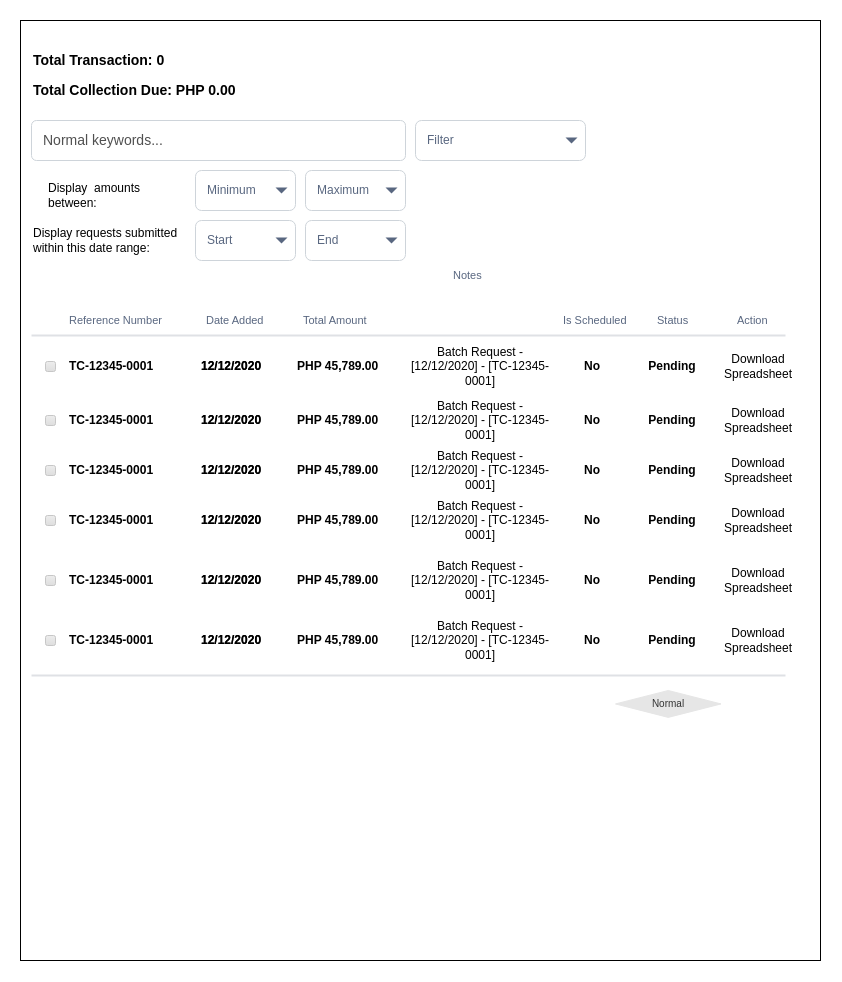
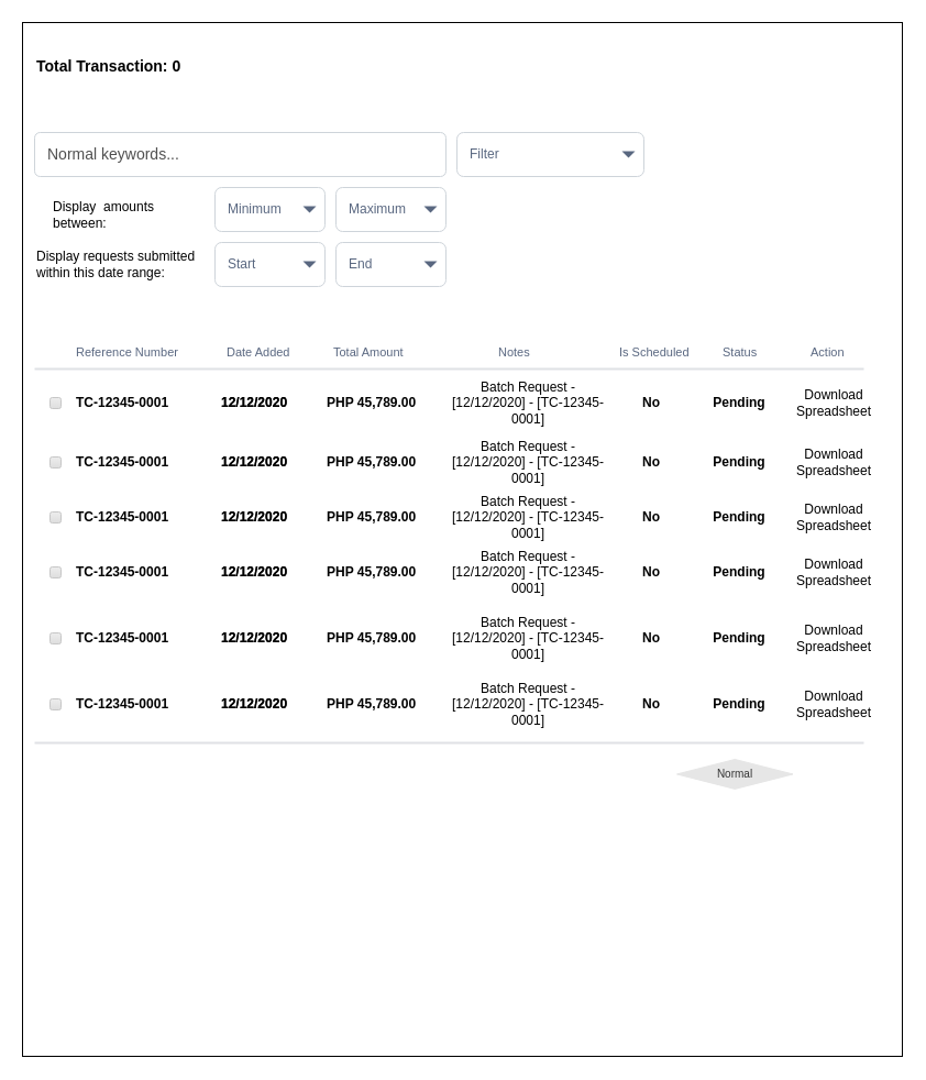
  <mxCell id="0" />
  <mxCell id="1" parent="0" />
  <mxCell id="2" value="" style="rounded=0;whiteSpace=wrap;html=1;" vertex="1" parent="1"><mxGeometry x="20" y="20" width="800" height="940" as="geometry" /></mxCell>
  <mxCell id="3" value="Filter" style="rounded=1;html=1;fontColor=#596780;align=left;fontSize=12;spacingLeft=10;strokeColor=#CED4DA;fillColor=none;" vertex="1" parent="1"><mxGeometry x="415" y="120" width="170" height="40" as="geometry" /></mxCell>
  <mxCell id="4" value="" style="shape=triangle;direction=south;fillColor=#596780;strokeColor=none;html=1" vertex="1" parent="3"><mxGeometry x="1" y="0.5" width="12" height="6" relative="1" as="geometry"><mxPoint x="-20" y="-3" as="offset" /></mxGeometry></mxCell>
  <mxCell id="5" value="Normal keywords..." style="html=1;shadow=0;dashed=0;shape=mxgraph.bootstrap.rrect;rSize=5;strokeColor=#CED4DA;strokeWidth=1;fontColor=#505050;whiteSpace=wrap;align=left;verticalAlign=middle;spacingLeft=10;fontSize=14;fillColor=none;" vertex="1" parent="1"><mxGeometry x="31" y="120" width="374" height="40" as="geometry" /></mxCell>
  <mxCell id="6" value="Minimum" style="rounded=1;html=1;fontColor=#596780;align=left;fontSize=12;spacingLeft=10;strokeColor=#CED4DA;fillColor=none;" vertex="1" parent="1"><mxGeometry x="195" y="170" width="100" height="40" as="geometry" /></mxCell>
  <mxCell id="7" value="" style="shape=triangle;direction=south;fillColor=#596780;strokeColor=none;html=1" vertex="1" parent="6"><mxGeometry x="1" y="0.5" width="12" height="6" relative="1" as="geometry"><mxPoint x="-20" y="-3" as="offset" /></mxGeometry></mxCell>
  <mxCell id="8" value="Maximum" style="rounded=1;html=1;fontColor=#596780;align=left;fontSize=12;spacingLeft=10;strokeColor=#CED4DA;fillColor=none;" vertex="1" parent="1"><mxGeometry x="305" y="170" width="100" height="40" as="geometry" /></mxCell>
  <mxCell id="9" value="" style="shape=triangle;direction=south;fillColor=#596780;strokeColor=none;html=1" vertex="1" parent="8"><mxGeometry x="1" y="0.5" width="12" height="6" relative="1" as="geometry"><mxPoint x="-20" y="-3" as="offset" /></mxGeometry></mxCell>
  <mxCell id="10" value="Display&amp;nbsp; amounts between:" style="text;html=1;strokeColor=none;fillColor=none;align=left;verticalAlign=middle;whiteSpace=wrap;rounded=0;" vertex="1" parent="1"><mxGeometry x="46" y="185" width="124" height="20" as="geometry" /></mxCell>
  <mxCell id="11" value="Start" style="rounded=1;html=1;fontColor=#596780;align=left;fontSize=12;spacingLeft=10;strokeColor=#CED4DA;fillColor=none;" vertex="1" parent="1"><mxGeometry x="195" y="220" width="100" height="40" as="geometry" /></mxCell>
  <mxCell id="12" value="" style="shape=triangle;direction=south;fillColor=#596780;strokeColor=none;html=1" vertex="1" parent="11"><mxGeometry x="1" y="0.5" width="12" height="6" relative="1" as="geometry"><mxPoint x="-20" y="-3" as="offset" /></mxGeometry></mxCell>
  <mxCell id="13" value="End" style="rounded=1;html=1;fontColor=#596780;align=left;fontSize=12;spacingLeft=10;strokeColor=#CED4DA;fillColor=none;" vertex="1" parent="1"><mxGeometry x="305" y="220" width="100" height="40" as="geometry" /></mxCell>
  <mxCell id="14" value="" style="shape=triangle;direction=south;fillColor=#596780;strokeColor=none;html=1" vertex="1" parent="13"><mxGeometry x="1" y="0.5" width="12" height="6" relative="1" as="geometry"><mxPoint x="-20" y="-3" as="offset" /></mxGeometry></mxCell>
  <mxCell id="15" value="Display requests submitted within this date range:" style="text;html=1;strokeColor=none;fillColor=none;align=left;verticalAlign=middle;whiteSpace=wrap;rounded=0;" vertex="1" parent="1"><mxGeometry x="31" y="230" width="164" height="20" as="geometry" /></mxCell>
  <mxCell id="16" value="Total Transaction: 0" style="text;html=1;strokeColor=none;fillColor=none;align=left;verticalAlign=middle;whiteSpace=wrap;rounded=0;fontStyle=1;fontSize=14;" vertex="1" parent="1"><mxGeometry x="31" y="50" width="144" height="20" as="geometry" /></mxCell>
- <mxCell id="17" value="Total Collection Due: PHP 0.00" style="text;html=1;strokeColor=none;fillColor=none;align=left;verticalAlign=middle;whiteSpace=wrap;rounded=0;fontStyle=1;fontSize=14;" vertex="1" parent="1"><mxGeometry x="31" y="80" width="224" height="20" as="geometry" /></mxCell>
  <mxCell id="18" value="Reference Number" style="html=1;fillColor=none;strokeColor=none;fontSize=11;align=left;fontColor=#596780;whiteSpace=wrap;rounded=0;" vertex="1" parent="1"><mxGeometry x="67" y="310" width="150" height="20" as="geometry" /></mxCell>
  <mxCell id="19" value="Total Amount" style="html=1;fillColor=none;strokeColor=none;fontSize=11;align=left;fontColor=#596780;whiteSpace=wrap;rounded=0;" vertex="1" parent="1"><mxGeometry x="301" y="310" width="100" height="20" as="geometry" /></mxCell>
  <mxCell id="20" value="" style="shape=line;strokeWidth=2;html=1;strokeColor=#DFE1E5;resizeWidth=1;rounded=0;fillColor=none;fontSize=14;align=left;" vertex="1" parent="1"><mxGeometry x="31" y="330" width="754" height="10" as="geometry" /></mxCell>
  <mxCell id="21" value="Date Added" style="html=1;fillColor=none;strokeColor=none;fontSize=11;align=left;fontColor=#596780;whiteSpace=wrap;rounded=0;" vertex="1" parent="1"><mxGeometry x="204" y="310" width="100" height="20" as="geometry" /></mxCell>
- <mxCell id="22" value="Notes" style="html=1;fillColor=none;strokeColor=none;fontSize=11;align=left;fontColor=#596780;whiteSpace=wrap;rounded=0;" vertex="1" parent="1"><mxGeometry x="451" y="265" width="100" height="20" as="geometry" /></mxCell>
+ <mxCell id="22" value="Notes" style="html=1;fillColor=none;strokeColor=none;fontSize=11;align=left;fontColor=#596780;whiteSpace=wrap;rounded=0;" vertex="1" parent="1"><mxGeometry x="451" y="310" width="100" height="20" as="geometry" /></mxCell>
  <mxCell id="23" value="Is Scheduled" style="html=1;fillColor=none;strokeColor=none;fontSize=11;align=left;fontColor=#596780;whiteSpace=wrap;rounded=0;" vertex="1" parent="1"><mxGeometry x="561" y="310" width="100" height="20" as="geometry" /></mxCell>
  <mxCell id="24" value="Status" style="html=1;fillColor=none;strokeColor=none;fontSize=11;align=left;fontColor=#596780;whiteSpace=wrap;rounded=0;" vertex="1" parent="1"><mxGeometry x="655" y="310" width="50" height="20" as="geometry" /></mxCell>
  <mxCell id="25" value="" style="shape=line;strokeWidth=2;html=1;strokeColor=#DFE1E5;resizeWidth=1;rounded=0;fillColor=none;fontSize=14;align=left;" vertex="1" parent="1"><mxGeometry x="31" y="670" width="754" height="10" as="geometry" /></mxCell>
  <mxCell id="26" value="Action" style="html=1;fillColor=none;strokeColor=none;fontSize=11;align=left;fontColor=#596780;whiteSpace=wrap;rounded=0;" vertex="1" parent="1"><mxGeometry x="735" y="310" width="50" height="20" as="geometry" /></mxCell>
  <mxCell id="27" value="" style="group" vertex="1" connectable="0" parent="1"><mxGeometry x="45" y="356" width="740" height="20" as="geometry" /></mxCell>
  <mxCell id="28" value="TC-12345-0001" style="html=1;fillColor=none;strokeColor=none;fontSize=12;align=left;fontColor=#000000;whiteSpace=wrap;fontStyle=1;rounded=0;" vertex="1" parent="27"><mxGeometry x="22" width="110" height="20" as="geometry" /></mxCell>
  <mxCell id="29" value="12/12/2020" style="html=1;fillColor=none;strokeColor=none;fontSize=12;align=left;fontColor=#000000;whiteSpace=wrap;fontStyle=1;rounded=0;" vertex="1" parent="27"><mxGeometry x="154" width="110" height="20" as="geometry" /></mxCell>
  <mxCell id="30" value="PHP 45,789.00" style="html=1;fillColor=none;strokeColor=none;fontSize=12;align=left;fontColor=#000000;whiteSpace=wrap;fontStyle=1;rounded=0;" vertex="1" parent="27"><mxGeometry x="250" width="91" height="20" as="geometry" /></mxCell>
  <mxCell id="31" value="" style="html=1;shadow=0;dashed=0;shape=mxgraph.bootstrap.checkbox2;labelPosition=right;verticalLabelPosition=middle;align=left;verticalAlign=middle;gradientColor=#DEDEDE;fillColor=#EDEDED;checked=0;spacing=5;checkedFill=#0085FC;checkedStroke=#ffffff;rounded=0;strokeColor=#C7C7C7;strokeWidth=1;fontSize=14;" vertex="1" parent="27"><mxGeometry y="5" width="10" height="10" as="geometry" /></mxCell>
  <mxCell id="32" value="Batch Request - [12/12/2020] - [TC-12345-0001]" style="html=1;fillColor=none;strokeColor=none;fontSize=12;align=center;fontColor=#000000;whiteSpace=wrap;fontStyle=0;rounded=0;" vertex="1" parent="27"><mxGeometry x="360" width="150" height="20" as="geometry" /></mxCell>
  <mxCell id="33" value="12/12/2020" style="html=1;fillColor=none;strokeColor=none;fontSize=12;align=left;fontColor=#000000;whiteSpace=wrap;fontStyle=1;rounded=0;" vertex="1" parent="27"><mxGeometry x="154" width="66" height="20" as="geometry" /></mxCell>
  <mxCell id="34" value="No" style="html=1;fillColor=none;strokeColor=none;fontSize=12;align=center;fontColor=#000000;whiteSpace=wrap;fontStyle=1;rounded=0;" vertex="1" parent="27"><mxGeometry x="530" width="34" height="20" as="geometry" /></mxCell>
  <mxCell id="35" value="Pending" style="html=1;fillColor=none;strokeColor=none;fontSize=12;align=center;fontColor=#000000;whiteSpace=wrap;fontStyle=1;rounded=0;" vertex="1" parent="27"><mxGeometry x="600" width="54" height="20" as="geometry" /></mxCell>
  <mxCell id="36" value="Download Spreadsheet" style="html=1;fillColor=none;strokeColor=none;fontSize=12;align=center;fontColor=#000000;whiteSpace=wrap;fontStyle=0;rounded=0;" vertex="1" parent="27"><mxGeometry x="686" width="54" height="20" as="geometry" /></mxCell>
  <mxCell id="37" value="" style="group" vertex="1" connectable="0" parent="1"><mxGeometry x="45" y="410" width="740" height="20" as="geometry" /></mxCell>
  <mxCell id="38" value="TC-12345-0001" style="html=1;fillColor=none;strokeColor=none;fontSize=12;align=left;fontColor=#000000;whiteSpace=wrap;fontStyle=1;rounded=0;" vertex="1" parent="37"><mxGeometry x="22" width="110" height="20" as="geometry" /></mxCell>
  <mxCell id="39" value="12/12/2020" style="html=1;fillColor=none;strokeColor=none;fontSize=12;align=left;fontColor=#000000;whiteSpace=wrap;fontStyle=1;rounded=0;" vertex="1" parent="37"><mxGeometry x="154" width="110" height="20" as="geometry" /></mxCell>
  <mxCell id="40" value="PHP 45,789.00" style="html=1;fillColor=none;strokeColor=none;fontSize=12;align=left;fontColor=#000000;whiteSpace=wrap;fontStyle=1;rounded=0;" vertex="1" parent="37"><mxGeometry x="250" width="91" height="20" as="geometry" /></mxCell>
  <mxCell id="41" value="" style="html=1;shadow=0;dashed=0;shape=mxgraph.bootstrap.checkbox2;labelPosition=right;verticalLabelPosition=middle;align=left;verticalAlign=middle;gradientColor=#DEDEDE;fillColor=#EDEDED;checked=0;spacing=5;checkedFill=#0085FC;checkedStroke=#ffffff;rounded=0;strokeColor=#C7C7C7;strokeWidth=1;fontSize=14;" vertex="1" parent="37"><mxGeometry y="5" width="10" height="10" as="geometry" /></mxCell>
  <mxCell id="42" value="Batch Request - [12/12/2020] - [TC-12345-0001]" style="html=1;fillColor=none;strokeColor=none;fontSize=12;align=center;fontColor=#000000;whiteSpace=wrap;fontStyle=0;rounded=0;" vertex="1" parent="37"><mxGeometry x="360" width="150" height="20" as="geometry" /></mxCell>
  <mxCell id="43" value="12/12/2020" style="html=1;fillColor=none;strokeColor=none;fontSize=12;align=left;fontColor=#000000;whiteSpace=wrap;fontStyle=1;rounded=0;" vertex="1" parent="37"><mxGeometry x="154" width="66" height="20" as="geometry" /></mxCell>
  <mxCell id="44" value="No" style="html=1;fillColor=none;strokeColor=none;fontSize=12;align=center;fontColor=#000000;whiteSpace=wrap;fontStyle=1;rounded=0;" vertex="1" parent="37"><mxGeometry x="530" width="34" height="20" as="geometry" /></mxCell>
  <mxCell id="45" value="Pending" style="html=1;fillColor=none;strokeColor=none;fontSize=12;align=center;fontColor=#000000;whiteSpace=wrap;fontStyle=1;rounded=0;" vertex="1" parent="37"><mxGeometry x="600" width="54" height="20" as="geometry" /></mxCell>
  <mxCell id="46" value="Download Spreadsheet" style="html=1;fillColor=none;strokeColor=none;fontSize=12;align=center;fontColor=#000000;whiteSpace=wrap;fontStyle=0;rounded=0;" vertex="1" parent="37"><mxGeometry x="686" width="54" height="20" as="geometry" /></mxCell>
  <mxCell id="47" value="" style="group" vertex="1" connectable="0" parent="1"><mxGeometry x="45" y="460" width="740" height="20" as="geometry" /></mxCell>
  <mxCell id="48" value="TC-12345-0001" style="html=1;fillColor=none;strokeColor=none;fontSize=12;align=left;fontColor=#000000;whiteSpace=wrap;fontStyle=1;rounded=0;" vertex="1" parent="47"><mxGeometry x="22" width="110" height="20" as="geometry" /></mxCell>
  <mxCell id="49" value="12/12/2020" style="html=1;fillColor=none;strokeColor=none;fontSize=12;align=left;fontColor=#000000;whiteSpace=wrap;fontStyle=1;rounded=0;" vertex="1" parent="47"><mxGeometry x="154" width="110" height="20" as="geometry" /></mxCell>
  <mxCell id="50" value="PHP 45,789.00" style="html=1;fillColor=none;strokeColor=none;fontSize=12;align=left;fontColor=#000000;whiteSpace=wrap;fontStyle=1;rounded=0;" vertex="1" parent="47"><mxGeometry x="250" width="91" height="20" as="geometry" /></mxCell>
  <mxCell id="51" value="" style="html=1;shadow=0;dashed=0;shape=mxgraph.bootstrap.checkbox2;labelPosition=right;verticalLabelPosition=middle;align=left;verticalAlign=middle;gradientColor=#DEDEDE;fillColor=#EDEDED;checked=0;spacing=5;checkedFill=#0085FC;checkedStroke=#ffffff;rounded=0;strokeColor=#C7C7C7;strokeWidth=1;fontSize=14;" vertex="1" parent="47"><mxGeometry y="5" width="10" height="10" as="geometry" /></mxCell>
  <mxCell id="52" value="Batch Request - [12/12/2020] - [TC-12345-0001]" style="html=1;fillColor=none;strokeColor=none;fontSize=12;align=center;fontColor=#000000;whiteSpace=wrap;fontStyle=0;rounded=0;" vertex="1" parent="47"><mxGeometry x="360" width="150" height="20" as="geometry" /></mxCell>
  <mxCell id="53" value="12/12/2020" style="html=1;fillColor=none;strokeColor=none;fontSize=12;align=left;fontColor=#000000;whiteSpace=wrap;fontStyle=1;rounded=0;" vertex="1" parent="47"><mxGeometry x="154" width="66" height="20" as="geometry" /></mxCell>
  <mxCell id="54" value="No" style="html=1;fillColor=none;strokeColor=none;fontSize=12;align=center;fontColor=#000000;whiteSpace=wrap;fontStyle=1;rounded=0;" vertex="1" parent="47"><mxGeometry x="530" width="34" height="20" as="geometry" /></mxCell>
  <mxCell id="55" value="Pending" style="html=1;fillColor=none;strokeColor=none;fontSize=12;align=center;fontColor=#000000;whiteSpace=wrap;fontStyle=1;rounded=0;" vertex="1" parent="47"><mxGeometry x="600" width="54" height="20" as="geometry" /></mxCell>
  <mxCell id="56" value="Download Spreadsheet" style="html=1;fillColor=none;strokeColor=none;fontSize=12;align=center;fontColor=#000000;whiteSpace=wrap;fontStyle=0;rounded=0;" vertex="1" parent="47"><mxGeometry x="686" width="54" height="20" as="geometry" /></mxCell>
  <mxCell id="57" value="" style="group" vertex="1" connectable="0" parent="1"><mxGeometry x="45" y="510" width="740" height="20" as="geometry" /></mxCell>
  <mxCell id="58" value="TC-12345-0001" style="html=1;fillColor=none;strokeColor=none;fontSize=12;align=left;fontColor=#000000;whiteSpace=wrap;fontStyle=1;rounded=0;" vertex="1" parent="57"><mxGeometry x="22" width="110" height="20" as="geometry" /></mxCell>
  <mxCell id="59" value="12/12/2020" style="html=1;fillColor=none;strokeColor=none;fontSize=12;align=left;fontColor=#000000;whiteSpace=wrap;fontStyle=1;rounded=0;" vertex="1" parent="57"><mxGeometry x="154" width="110" height="20" as="geometry" /></mxCell>
  <mxCell id="60" value="PHP 45,789.00" style="html=1;fillColor=none;strokeColor=none;fontSize=12;align=left;fontColor=#000000;whiteSpace=wrap;fontStyle=1;rounded=0;" vertex="1" parent="57"><mxGeometry x="250" width="91" height="20" as="geometry" /></mxCell>
  <mxCell id="61" value="" style="html=1;shadow=0;dashed=0;shape=mxgraph.bootstrap.checkbox2;labelPosition=right;verticalLabelPosition=middle;align=left;verticalAlign=middle;gradientColor=#DEDEDE;fillColor=#EDEDED;checked=0;spacing=5;checkedFill=#0085FC;checkedStroke=#ffffff;rounded=0;strokeColor=#C7C7C7;strokeWidth=1;fontSize=14;" vertex="1" parent="57"><mxGeometry y="5" width="10" height="10" as="geometry" /></mxCell>
  <mxCell id="62" value="Batch Request - [12/12/2020] - [TC-12345-0001]" style="html=1;fillColor=none;strokeColor=none;fontSize=12;align=center;fontColor=#000000;whiteSpace=wrap;fontStyle=0;rounded=0;" vertex="1" parent="57"><mxGeometry x="360" width="150" height="20" as="geometry" /></mxCell>
  <mxCell id="63" value="12/12/2020" style="html=1;fillColor=none;strokeColor=none;fontSize=12;align=left;fontColor=#000000;whiteSpace=wrap;fontStyle=1;rounded=0;" vertex="1" parent="57"><mxGeometry x="154" width="66" height="20" as="geometry" /></mxCell>
  <mxCell id="64" value="No" style="html=1;fillColor=none;strokeColor=none;fontSize=12;align=center;fontColor=#000000;whiteSpace=wrap;fontStyle=1;rounded=0;" vertex="1" parent="57"><mxGeometry x="530" width="34" height="20" as="geometry" /></mxCell>
  <mxCell id="65" value="Pending" style="html=1;fillColor=none;strokeColor=none;fontSize=12;align=center;fontColor=#000000;whiteSpace=wrap;fontStyle=1;rounded=0;" vertex="1" parent="57"><mxGeometry x="600" width="54" height="20" as="geometry" /></mxCell>
  <mxCell id="66" value="Download Spreadsheet" style="html=1;fillColor=none;strokeColor=none;fontSize=12;align=center;fontColor=#000000;whiteSpace=wrap;fontStyle=0;rounded=0;" vertex="1" parent="57"><mxGeometry x="686" width="54" height="20" as="geometry" /></mxCell>
  <mxCell id="67" value="" style="group" vertex="1" connectable="0" parent="1"><mxGeometry x="45" y="570" width="740" height="20" as="geometry" /></mxCell>
  <mxCell id="68" value="TC-12345-0001" style="html=1;fillColor=none;strokeColor=none;fontSize=12;align=left;fontColor=#000000;whiteSpace=wrap;fontStyle=1;rounded=0;" vertex="1" parent="67"><mxGeometry x="22" width="110" height="20" as="geometry" /></mxCell>
  <mxCell id="69" value="12/12/2020" style="html=1;fillColor=none;strokeColor=none;fontSize=12;align=left;fontColor=#000000;whiteSpace=wrap;fontStyle=1;rounded=0;" vertex="1" parent="67"><mxGeometry x="154" width="110" height="20" as="geometry" /></mxCell>
  <mxCell id="70" value="PHP 45,789.00" style="html=1;fillColor=none;strokeColor=none;fontSize=12;align=left;fontColor=#000000;whiteSpace=wrap;fontStyle=1;rounded=0;" vertex="1" parent="67"><mxGeometry x="250" width="91" height="20" as="geometry" /></mxCell>
  <mxCell id="71" value="" style="html=1;shadow=0;dashed=0;shape=mxgraph.bootstrap.checkbox2;labelPosition=right;verticalLabelPosition=middle;align=left;verticalAlign=middle;gradientColor=#DEDEDE;fillColor=#EDEDED;checked=0;spacing=5;checkedFill=#0085FC;checkedStroke=#ffffff;rounded=0;strokeColor=#C7C7C7;strokeWidth=1;fontSize=14;" vertex="1" parent="67"><mxGeometry y="5" width="10" height="10" as="geometry" /></mxCell>
  <mxCell id="72" value="Batch Request - [12/12/2020] - [TC-12345-0001]" style="html=1;fillColor=none;strokeColor=none;fontSize=12;align=center;fontColor=#000000;whiteSpace=wrap;fontStyle=0;rounded=0;" vertex="1" parent="67"><mxGeometry x="360" width="150" height="20" as="geometry" /></mxCell>
  <mxCell id="73" value="12/12/2020" style="html=1;fillColor=none;strokeColor=none;fontSize=12;align=left;fontColor=#000000;whiteSpace=wrap;fontStyle=1;rounded=0;" vertex="1" parent="67"><mxGeometry x="154" width="66" height="20" as="geometry" /></mxCell>
  <mxCell id="74" value="No" style="html=1;fillColor=none;strokeColor=none;fontSize=12;align=center;fontColor=#000000;whiteSpace=wrap;fontStyle=1;rounded=0;" vertex="1" parent="67"><mxGeometry x="530" width="34" height="20" as="geometry" /></mxCell>
  <mxCell id="75" value="Pending" style="html=1;fillColor=none;strokeColor=none;fontSize=12;align=center;fontColor=#000000;whiteSpace=wrap;fontStyle=1;rounded=0;" vertex="1" parent="67"><mxGeometry x="600" width="54" height="20" as="geometry" /></mxCell>
  <mxCell id="76" value="Download Spreadsheet" style="html=1;fillColor=none;strokeColor=none;fontSize=12;align=center;fontColor=#000000;whiteSpace=wrap;fontStyle=0;rounded=0;" vertex="1" parent="67"><mxGeometry x="686" width="54" height="20" as="geometry" /></mxCell>
  <mxCell id="77" value="" style="group" vertex="1" connectable="0" parent="1"><mxGeometry x="45" y="630" width="740" height="20" as="geometry" /></mxCell>
  <mxCell id="78" value="TC-12345-0001" style="html=1;fillColor=none;strokeColor=none;fontSize=12;align=left;fontColor=#000000;whiteSpace=wrap;fontStyle=1;rounded=0;" vertex="1" parent="77"><mxGeometry x="22" width="110" height="20" as="geometry" /></mxCell>
  <mxCell id="79" value="12/12/2020" style="html=1;fillColor=none;strokeColor=none;fontSize=12;align=left;fontColor=#000000;whiteSpace=wrap;fontStyle=1;rounded=0;" vertex="1" parent="77"><mxGeometry x="154" width="110" height="20" as="geometry" /></mxCell>
  <mxCell id="80" value="PHP 45,789.00" style="html=1;fillColor=none;strokeColor=none;fontSize=12;align=left;fontColor=#000000;whiteSpace=wrap;fontStyle=1;rounded=0;" vertex="1" parent="77"><mxGeometry x="250" width="91" height="20" as="geometry" /></mxCell>
  <mxCell id="81" value="" style="html=1;shadow=0;dashed=0;shape=mxgraph.bootstrap.checkbox2;labelPosition=right;verticalLabelPosition=middle;align=left;verticalAlign=middle;gradientColor=#DEDEDE;fillColor=#EDEDED;checked=0;spacing=5;checkedFill=#0085FC;checkedStroke=#ffffff;rounded=0;strokeColor=#C7C7C7;strokeWidth=1;fontSize=14;" vertex="1" parent="77"><mxGeometry y="5" width="10" height="10" as="geometry" /></mxCell>
  <mxCell id="82" value="Batch Request - [12/12/2020] - [TC-12345-0001]" style="html=1;fillColor=none;strokeColor=none;fontSize=12;align=center;fontColor=#000000;whiteSpace=wrap;fontStyle=0;rounded=0;" vertex="1" parent="77"><mxGeometry x="360" width="150" height="20" as="geometry" /></mxCell>
  <mxCell id="83" value="12/12/2020" style="html=1;fillColor=none;strokeColor=none;fontSize=12;align=left;fontColor=#000000;whiteSpace=wrap;fontStyle=1;rounded=0;" vertex="1" parent="77"><mxGeometry x="154" width="66" height="20" as="geometry" /></mxCell>
  <mxCell id="84" value="No" style="html=1;fillColor=none;strokeColor=none;fontSize=12;align=center;fontColor=#000000;whiteSpace=wrap;fontStyle=1;rounded=0;" vertex="1" parent="77"><mxGeometry x="530" width="34" height="20" as="geometry" /></mxCell>
  <mxCell id="85" value="Pending" style="html=1;fillColor=none;strokeColor=none;fontSize=12;align=center;fontColor=#000000;whiteSpace=wrap;fontStyle=1;rounded=0;" vertex="1" parent="77"><mxGeometry x="600" width="54" height="20" as="geometry" /></mxCell>
  <mxCell id="86" value="Download Spreadsheet" style="html=1;fillColor=none;strokeColor=none;fontSize=12;align=center;fontColor=#000000;whiteSpace=wrap;fontStyle=0;rounded=0;" vertex="1" parent="77"><mxGeometry x="686" width="54" height="20" as="geometry" /></mxCell>
  <mxCell id="87" value="Normal" style="rhombus;html=1;shadow=0;dashed=0;whiteSpace=wrap;fontSize=10;fillColor=#E6E6E6;align=center;strokeColor=#E6E6E6;fontColor=#333333;" vertex="1" parent="1"><mxGeometry x="615" y="690" width="105.5" height="26.88" as="geometry" /></mxCell>
